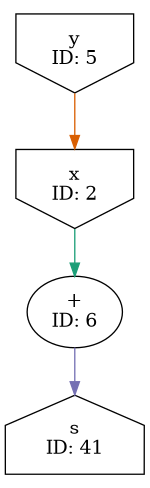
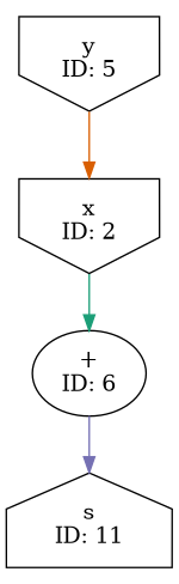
  digraph {
    node [shape=invhouse]
    n1 [label="x\nID: 2"]
    n2 [label="+\nID: 6" shape=""]
-   n3 [label="s\nID: 41" shape=house]
+   n3 [label="s\nID: 11" shape=house]
    n4 [label="y\nID: 5"]
    n1 -> n2 [color="/dark28/1" photon_data="EDGE,SrcNode:2,SrcNodePort:data"]
    n2 -> n3 [color="/dark28/3" photon_data="EDGE,SrcNode:6,SrcNodePort:result"]
    n4 -> n1 [color="/dark28/2" photon_data="EDGE,SrcNode:5,SrcNodePort:data"]
  }
